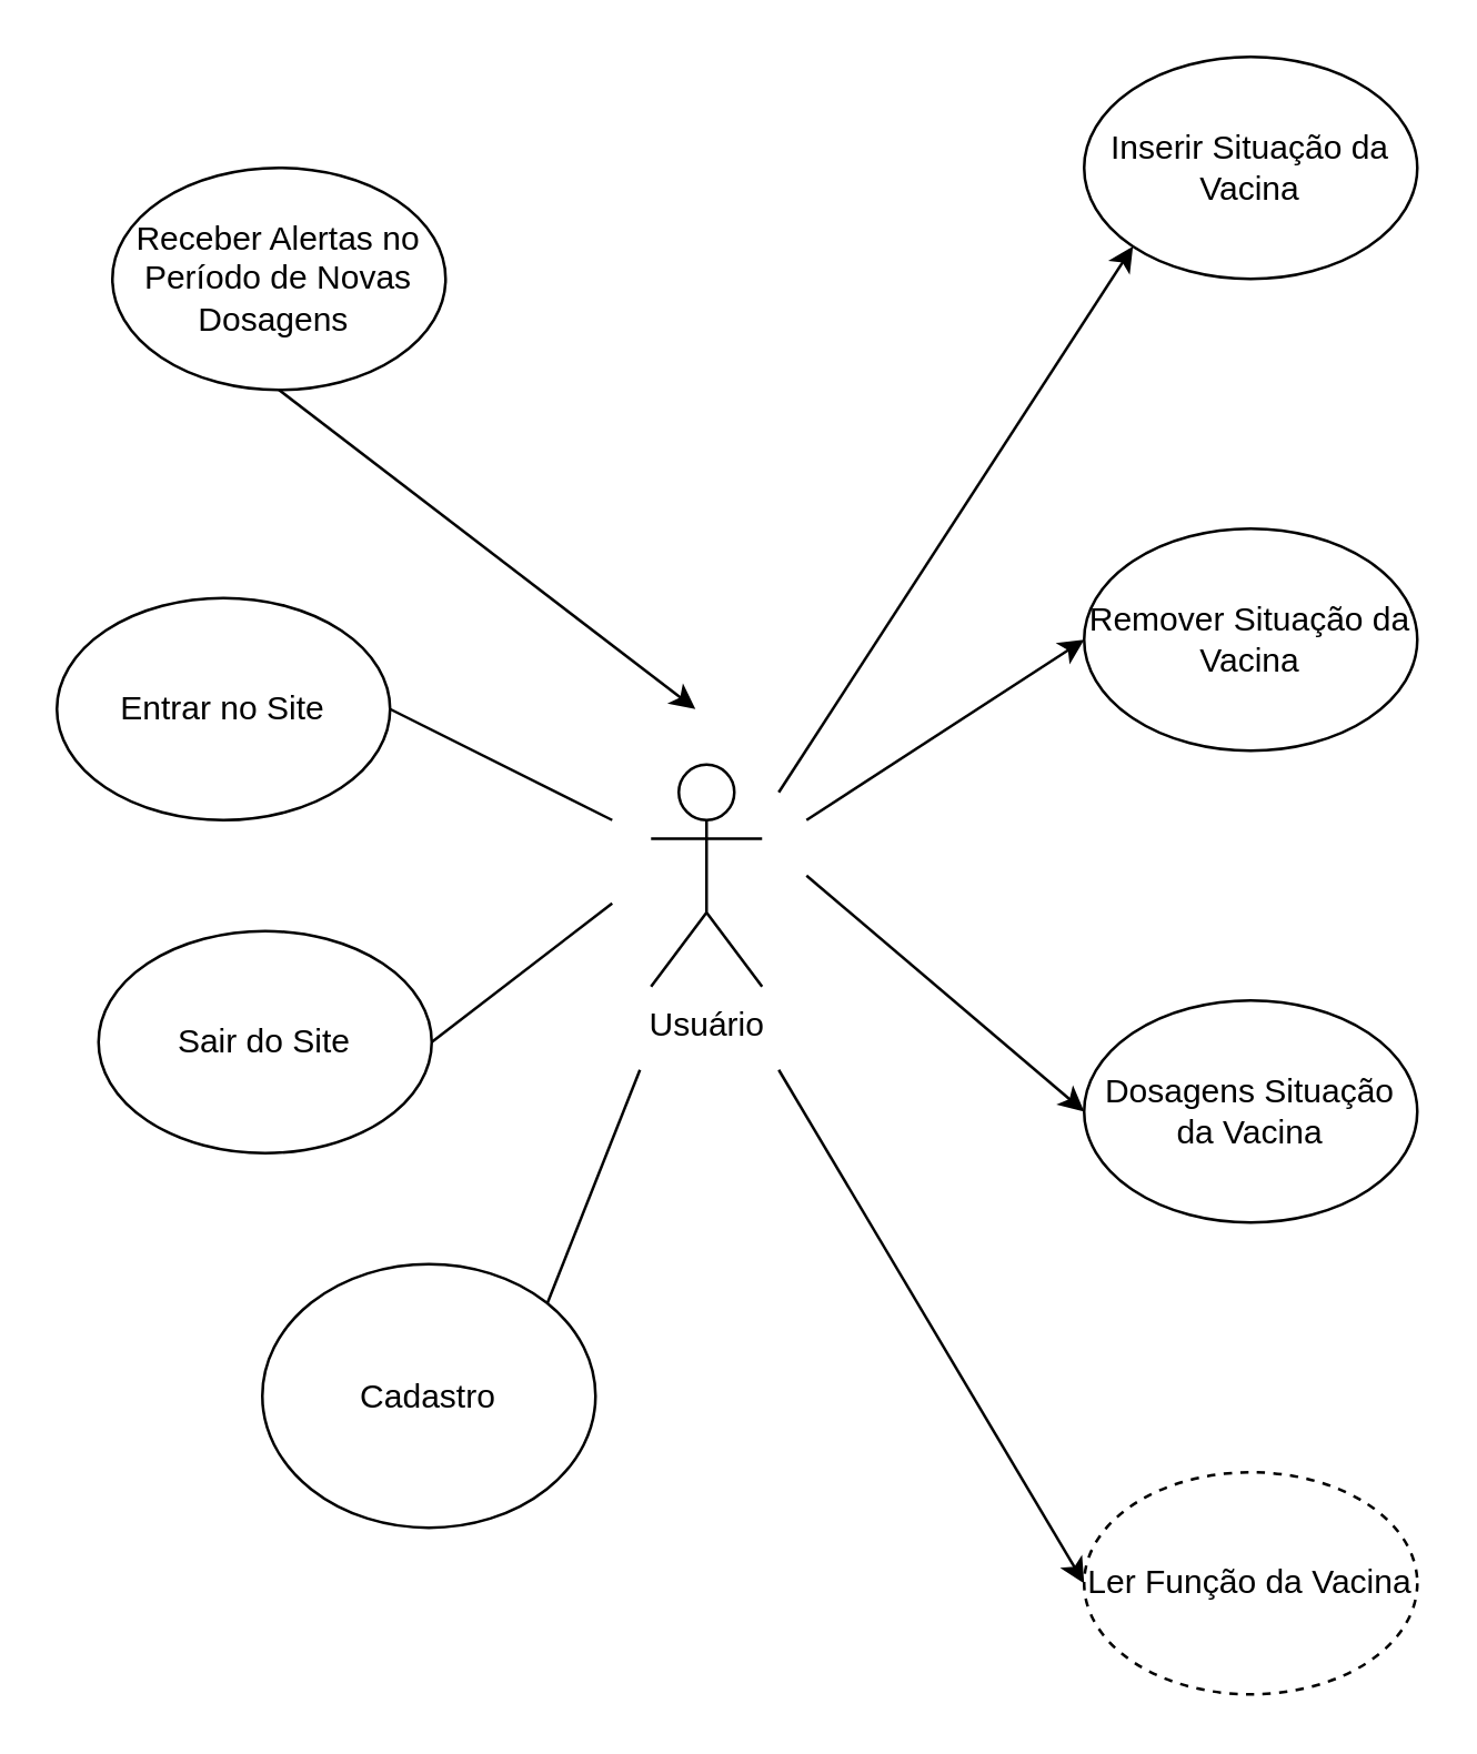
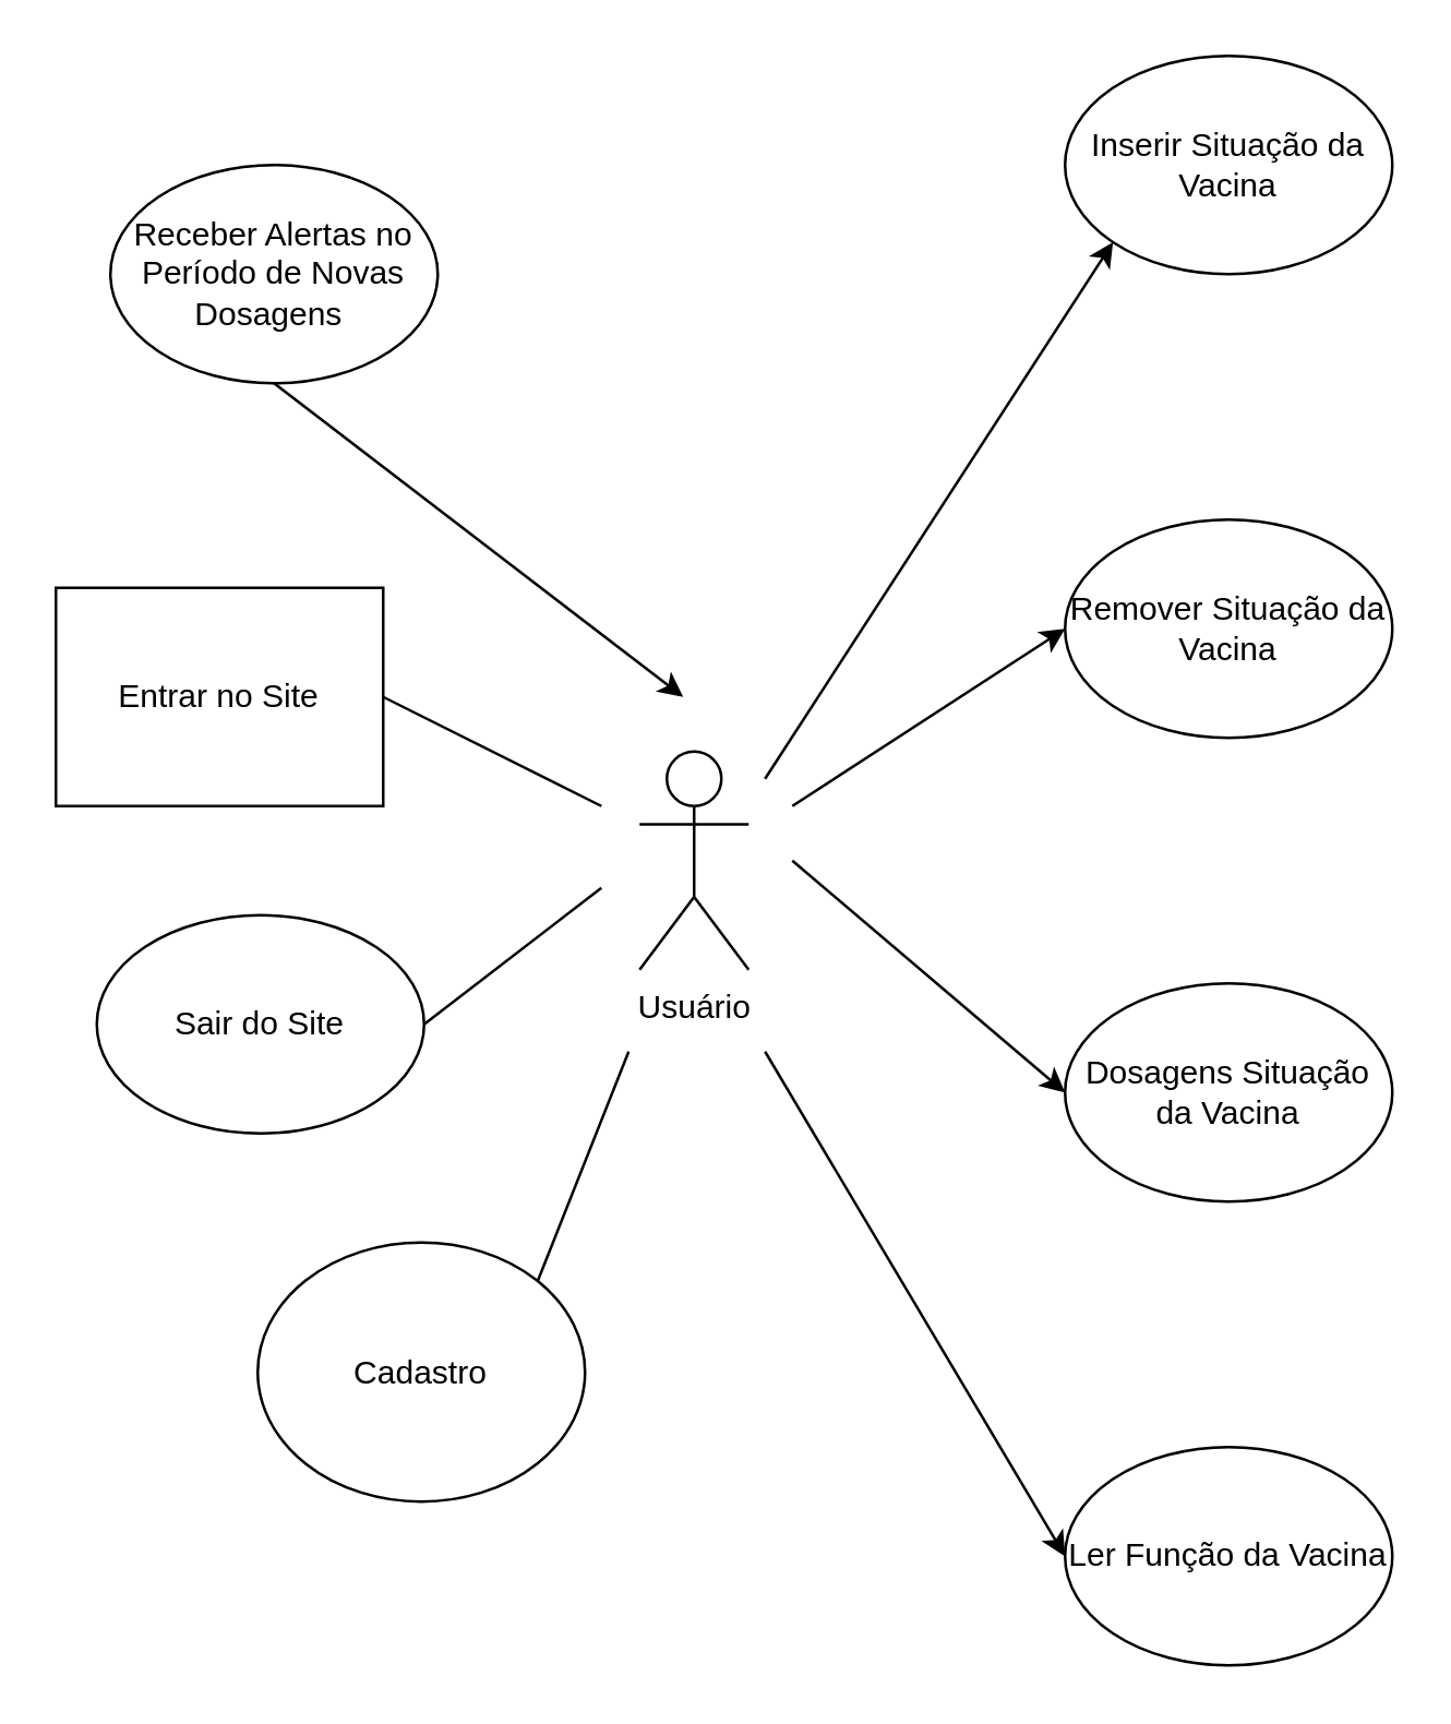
  <mxCell id="0" />
  <mxCell id="1" parent="0" />
  <mxCell id="2" value="Usuário" style="shape=umlActor;verticalLabelPosition=bottom;verticalAlign=top;html=1;outlineConnect=0;" parent="1" vertex="1"><mxGeometry x="234" y="275" width="40" height="80" as="geometry" /></mxCell>
- <mxCell id="3" value="Entrar no Site" style="ellipse;whiteSpace=wrap;html=1;" parent="1" vertex="1"><mxGeometry x="20" y="215" width="120" height="80" as="geometry" /></mxCell>
+ <mxCell id="3" value="Entrar no Site" style="whiteSpace=wrap;html=1;rounded=0;" parent="1" vertex="1"><mxGeometry x="20" y="215" width="120" height="80" as="geometry" /></mxCell>
  <mxCell id="4" value="Sair do Site" style="ellipse;whiteSpace=wrap;html=1;" parent="1" vertex="1"><mxGeometry x="35" y="335" width="120" height="80" as="geometry" /></mxCell>
  <mxCell id="5" value="" style="endArrow=none;html=1;entryX=1;entryY=0.5;entryDx=0;entryDy=0;" parent="1" target="4" edge="1"><mxGeometry width="50" height="50" relative="1" as="geometry"><mxPoint x="220" y="325" as="sourcePoint" /><mxPoint x="300" y="275" as="targetPoint" /></mxGeometry></mxCell>
  <mxCell id="6" value="" style="endArrow=none;html=1;entryX=1;entryY=0.5;entryDx=0;entryDy=0;" parent="1" target="3" edge="1"><mxGeometry width="50" height="50" relative="1" as="geometry"><mxPoint x="220" y="295" as="sourcePoint" /><mxPoint x="300" y="275" as="targetPoint" /></mxGeometry></mxCell>
  <mxCell id="7" value="Inserir Situação da Vacina" style="ellipse;whiteSpace=wrap;html=1;" parent="1" vertex="1"><mxGeometry x="390" y="20" width="120" height="80" as="geometry" /></mxCell>
  <mxCell id="8" value="Remover Situação da Vacina" style="ellipse;whiteSpace=wrap;html=1;" parent="1" vertex="1"><mxGeometry x="390" y="190" width="120" height="80" as="geometry" /></mxCell>
  <mxCell id="9" value="Dosagens Situação da Vacina" style="ellipse;whiteSpace=wrap;html=1;" parent="1" vertex="1"><mxGeometry x="390" y="360" width="120" height="80" as="geometry" /></mxCell>
- <mxCell id="10" value="Ler Função da Vacina" style="ellipse;whiteSpace=wrap;html=1;dashed=1;" parent="1" vertex="1"><mxGeometry x="390" y="530" width="120" height="80" as="geometry" /></mxCell>
+ <mxCell id="10" value="Ler Função da Vacina" style="ellipse;whiteSpace=wrap;html=1;" parent="1" vertex="1"><mxGeometry x="390" y="530" width="120" height="80" as="geometry" /></mxCell>
  <mxCell id="11" value="Cadastro" style="ellipse;whiteSpace=wrap;html=1;" parent="1" vertex="1"><mxGeometry x="94" y="455" width="120" height="95" as="geometry" /></mxCell>
  <mxCell id="12" value="" style="endArrow=none;html=1;exitX=1;exitY=0;exitDx=0;exitDy=0;" parent="1" source="11" edge="1"><mxGeometry width="50" height="50" relative="1" as="geometry"><mxPoint x="330" y="365" as="sourcePoint" /><mxPoint x="230" y="385" as="targetPoint" /></mxGeometry></mxCell>
  <mxCell id="13" value="" style="endArrow=classic;html=1;entryX=0;entryY=1;entryDx=0;entryDy=0;" parent="1" target="7" edge="1"><mxGeometry width="50" height="50" relative="1" as="geometry"><mxPoint x="280" y="285" as="sourcePoint" /><mxPoint x="380" y="295" as="targetPoint" /></mxGeometry></mxCell>
  <mxCell id="14" value="" style="endArrow=classic;html=1;entryX=0;entryY=0.5;entryDx=0;entryDy=0;" parent="1" target="8" edge="1"><mxGeometry width="50" height="50" relative="1" as="geometry"><mxPoint x="290" y="295" as="sourcePoint" /><mxPoint x="380" y="295" as="targetPoint" /></mxGeometry></mxCell>
  <mxCell id="15" value="" style="endArrow=classic;html=1;entryX=0;entryY=0.5;entryDx=0;entryDy=0;" parent="1" target="9" edge="1"><mxGeometry width="50" height="50" relative="1" as="geometry"><mxPoint x="290" y="315" as="sourcePoint" /><mxPoint x="380" y="295" as="targetPoint" /></mxGeometry></mxCell>
  <mxCell id="16" value="" style="endArrow=classic;html=1;entryX=0;entryY=0.5;entryDx=0;entryDy=0;" parent="1" target="10" edge="1"><mxGeometry width="50" height="50" relative="1" as="geometry"><mxPoint x="280" y="385" as="sourcePoint" /><mxPoint x="380" y="295" as="targetPoint" /></mxGeometry></mxCell>
  <mxCell id="17" value="Receber Alertas no Período de Novas Dosagens&amp;nbsp;" style="ellipse;whiteSpace=wrap;html=1;" parent="1" vertex="1"><mxGeometry x="40" y="60" width="120" height="80" as="geometry" /></mxCell>
  <mxCell id="18" value="" style="endArrow=classic;html=1;exitX=0.5;exitY=1;exitDx=0;exitDy=0;" parent="1" source="17" edge="1"><mxGeometry width="50" height="50" relative="1" as="geometry"><mxPoint x="330" y="325" as="sourcePoint" /><mxPoint x="250" y="255" as="targetPoint" /></mxGeometry></mxCell>
